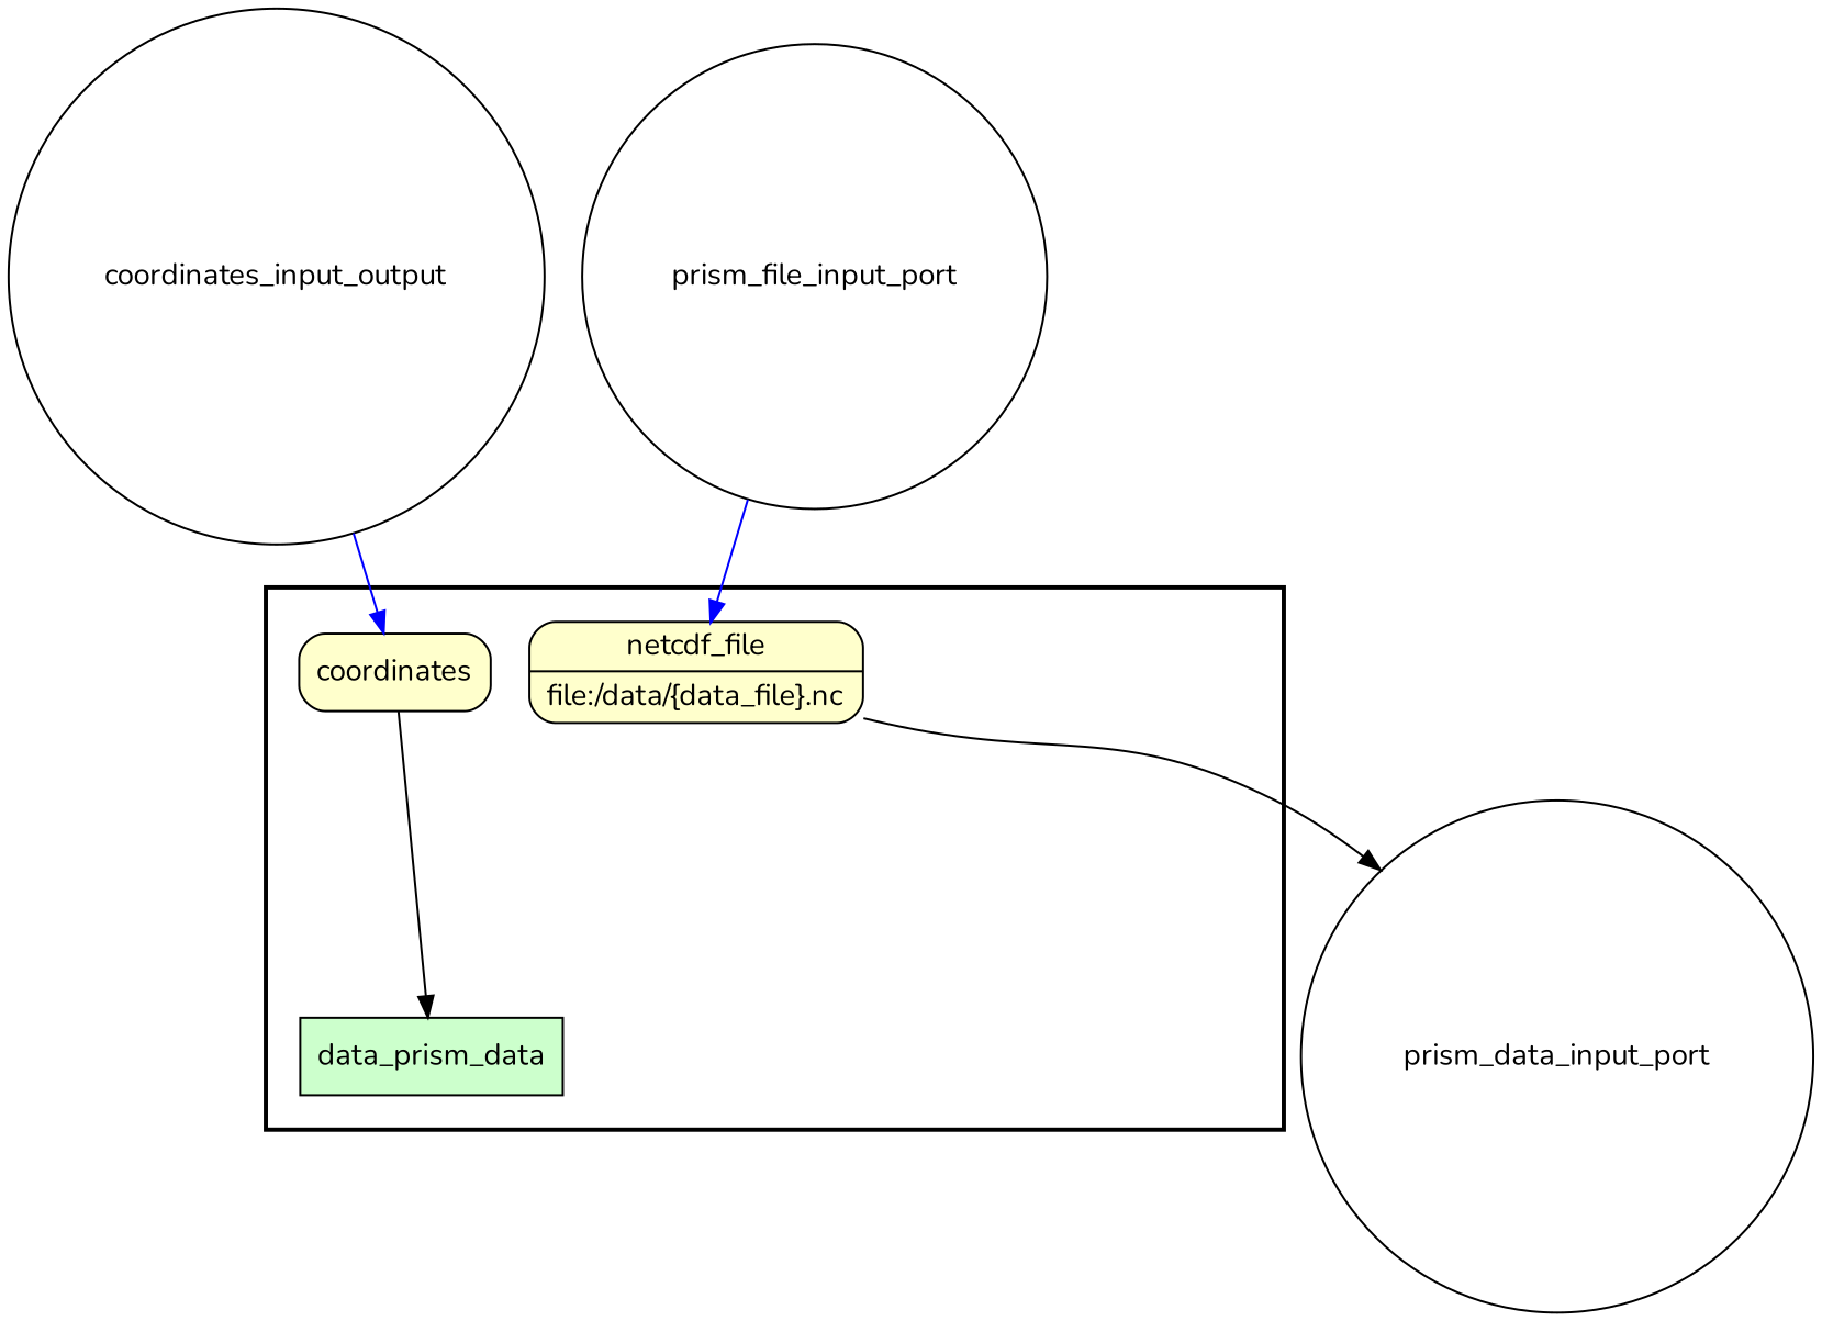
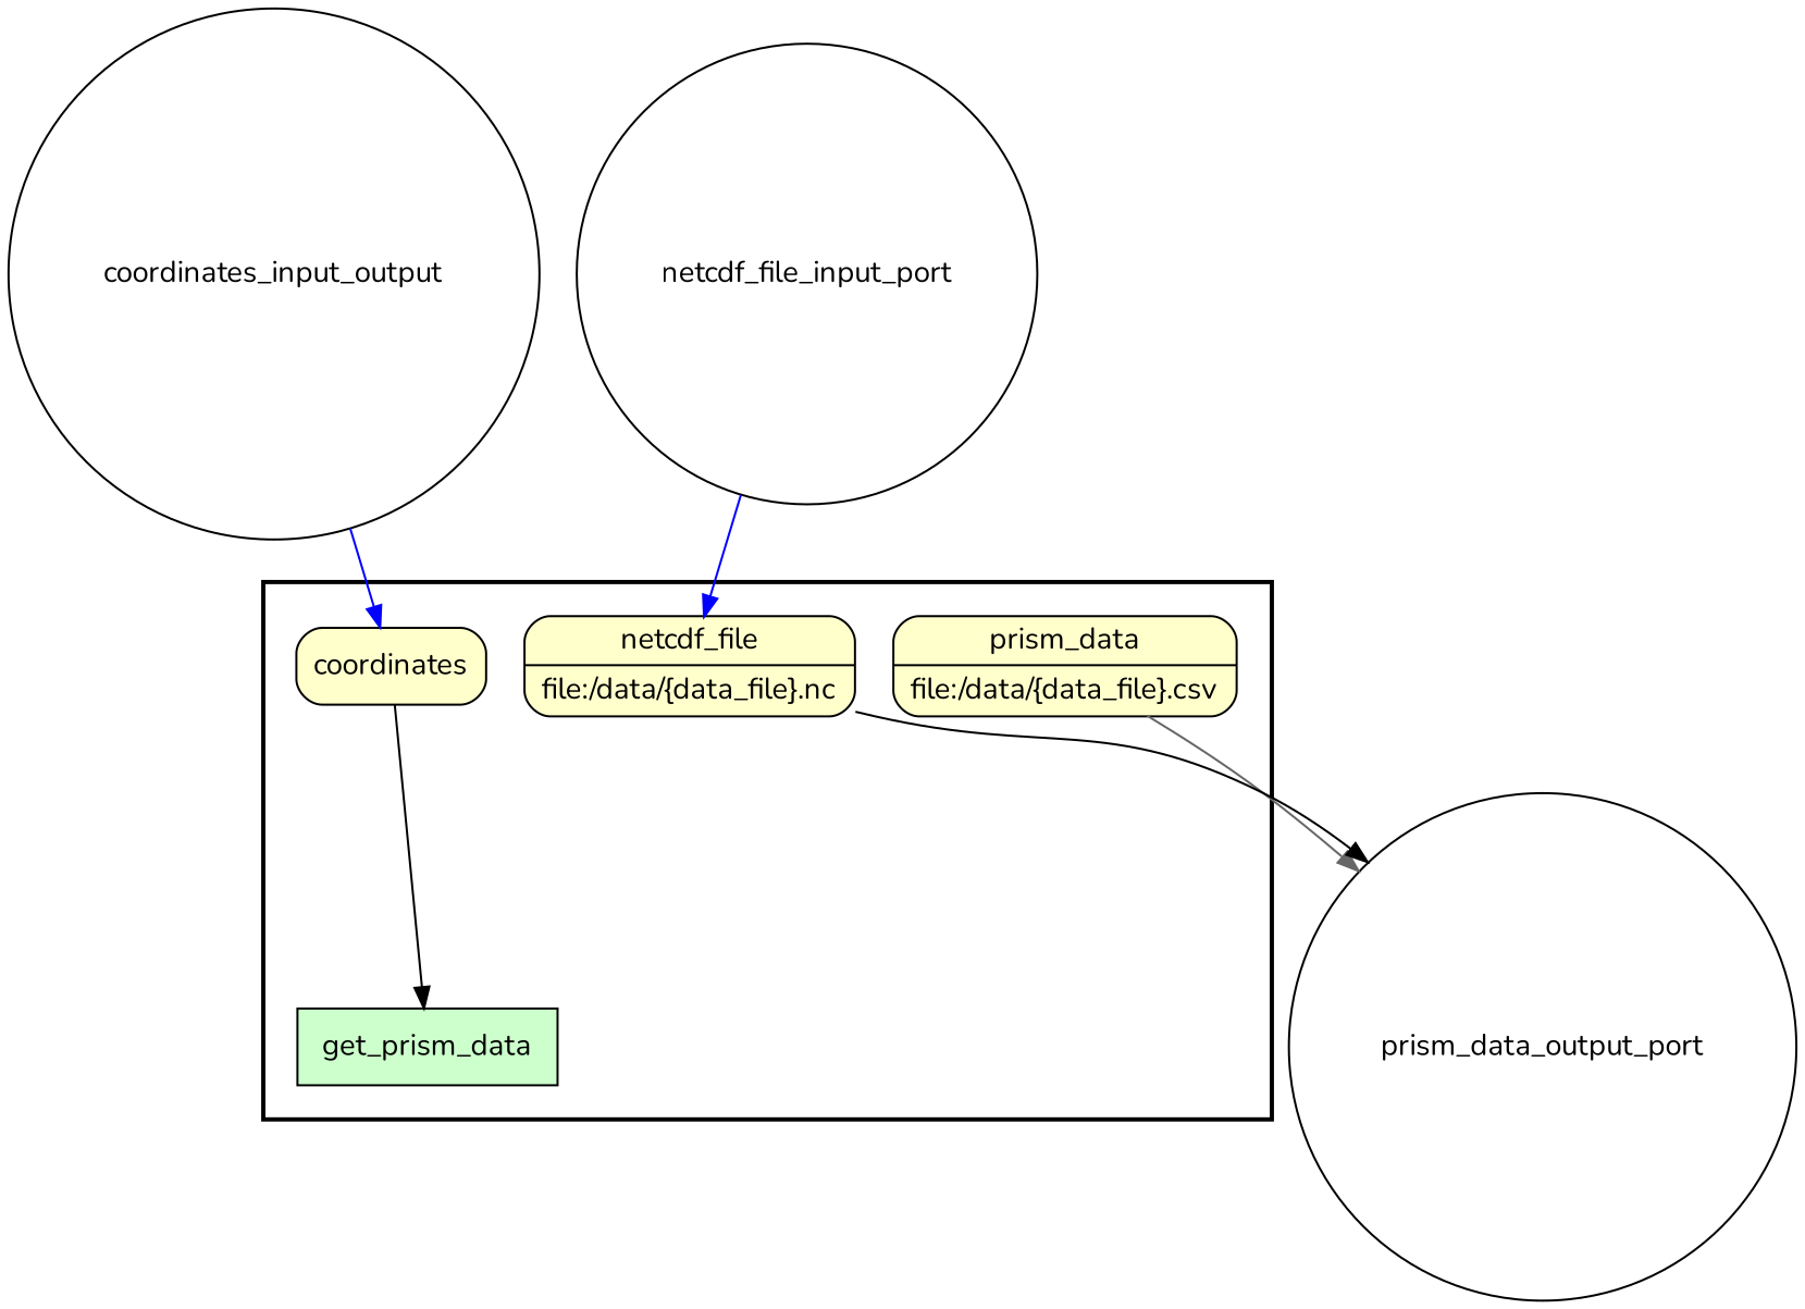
  digraph {
    fontname=Nunito
    fontsize=18
    labelloc=t
    rankdir=TB
    node [fillcolor="#FFFFCC" fontname=Nunito peripheries=1 shape=circle style="rounded,filled"]
    edge [color=black fontname=Nunito]
-   get_prism_data [fillcolor="#CCFFCC" shape=box style=filled label=data_prism_data]
+   get_prism_data [fillcolor="#CCFFCC" shape=box style=filled]
+   n2 [label="{<f0> prism_data |<f1> file\:/data/\{data_file\}.csv}" rankdir=LR shape=record]
    coordinates [shape=box]
    n4 [label="{<f0> netcdf_file |<f1> file\:/data/\{data_file\}.nc}" rankdir=LR shape=record]
-   prism_data_output_port [fillcolor="#FFFFFF" width=0.2 label=prism_data_input_port]
+   prism_data_output_port [fillcolor="#FFFFFF" width=0.2]
    n6 [fillcolor="#FFFFFF" label=coordinates_input_output width=0.2]
-   netcdf_file_input_port [fillcolor="#FFFFFF" width=0.2 label=prism_file_input_port]
+   netcdf_file_input_port [fillcolor="#FFFFFF" width=0.2]
    subgraph cluster_1 {
      color=black
      penwidth=2
      subgraph cluster_2 {
        color=black
        penwidth=0
        get_prism_data
+       n2
        coordinates
        n4
      }
    }
+   n2 -> prism_data_output_port [color=gray40]
    coordinates -> get_prism_data
    n4 -> prism_data_output_port
    n6 -> coordinates [color=blue]
    netcdf_file_input_port -> n4 [color=blue]
  }
